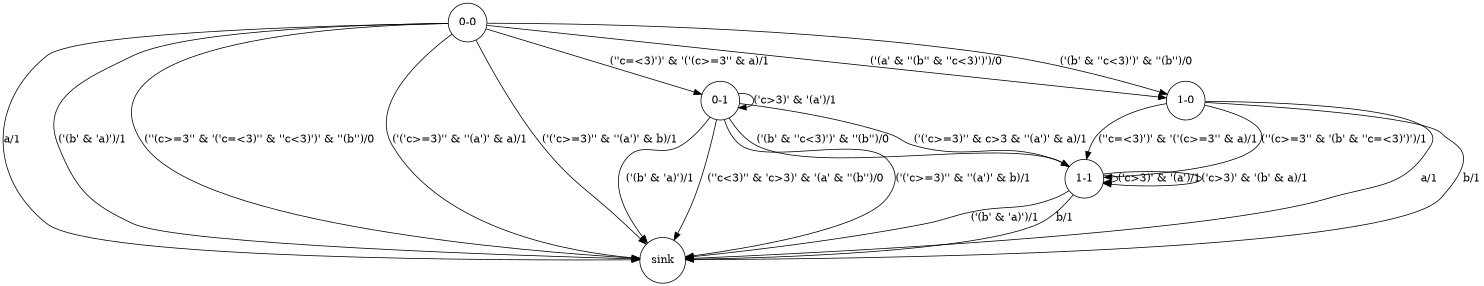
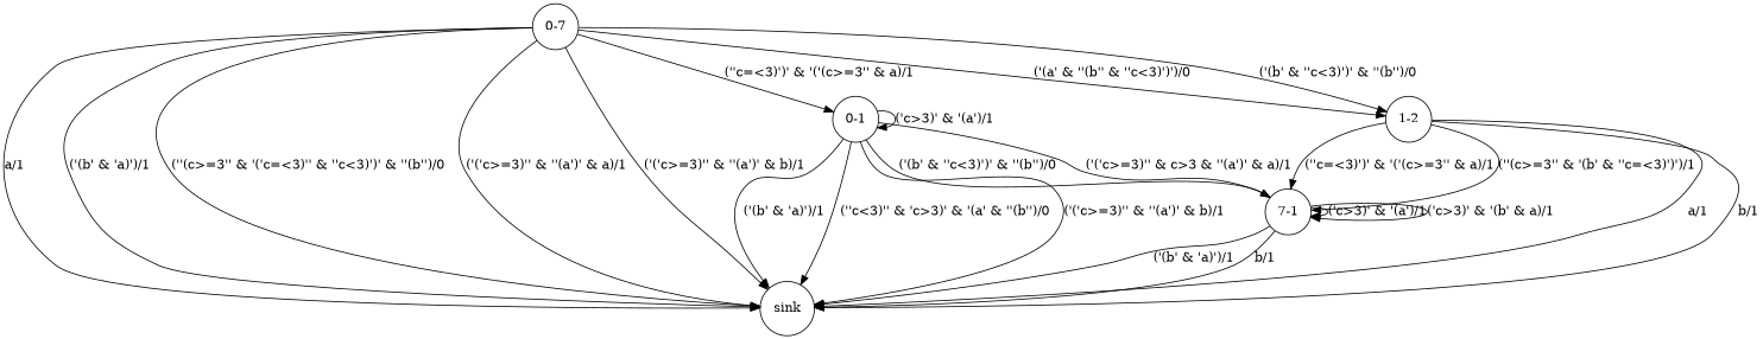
  digraph {
    node [shape=circle]
    n1 [label=sink]
-   n2 [label="0-0"]
+   n2 [label="0-7"]
    n3 [label="0-1"]
-   n4 [label="1-0"]
-   n5 [label="1-1"]
+   n4 [label="1-2"]
+   n5 [label="7-1"]
    n2 -> n1 [label="a/1"]
    n2 -> n1 [label="('(b' & 'a)')/1"]
    n2 -> n1 [label="('\'(c>=3\'' & '(\'c=<3)\'' & '\'c<3)\')' & '\'(b\'')/0"]
    n2 -> n1 [label="('(\'c>=3)\'' & '\'(a\')' & a)/1"]
    n2 -> n1 [label="('(\'c>=3)\'' & '\'(a\')' & b)/1"]
    n2 -> n3 [label="('\'c=<3)\')' & '(\'(c>=3\'' & a)/1"]
    n2 -> n4 [label="('(a' & '\'(b\'' & '\'c<3)\')')/0"]
    n2 -> n4 [label="('(b' & '\'c<3)\')' & '\'(b\'')/0"]
    n3 -> n1 [label="('(b' & 'a)')/1"]
    n3 -> n1 [label="('\'c<3)\'' & 'c>3)' & '(a' & '\'(b\'')/0"]
    n3 -> n1 [label="('(\'c>=3)\'' & '\'(a\')' & b)/1"]
    n3 -> n3 [label="('c>3)' & '(a')/1"]
    n3 -> n5 [label="('(b' & '\'c<3)\')' & '\'(b\'')/0"]
    n3 -> n5 [label="('(\'c>=3)\'' & c>3 & '\'(a\')' & a)/1"]
    n4 -> n1 [label="a/1"]
    n4 -> n1 [label="b/1"]
    n4 -> n5 [label="('\'c=<3)\')' & '(\'(c>=3\'' & a)/1"]
    n4 -> n5 [label="('\'(c>=3\'' & '(b' & '\'c=<3)\')')/1"]
    n5 -> n1 [label="('(b' & 'a)')/1"]
    n5 -> n1 [label="b/1"]
    n5 -> n5 [label="('c>3)' & '(a')/1"]
    n5 -> n5 [label="('c>3)' & '(b' & a)/1"]
  }
